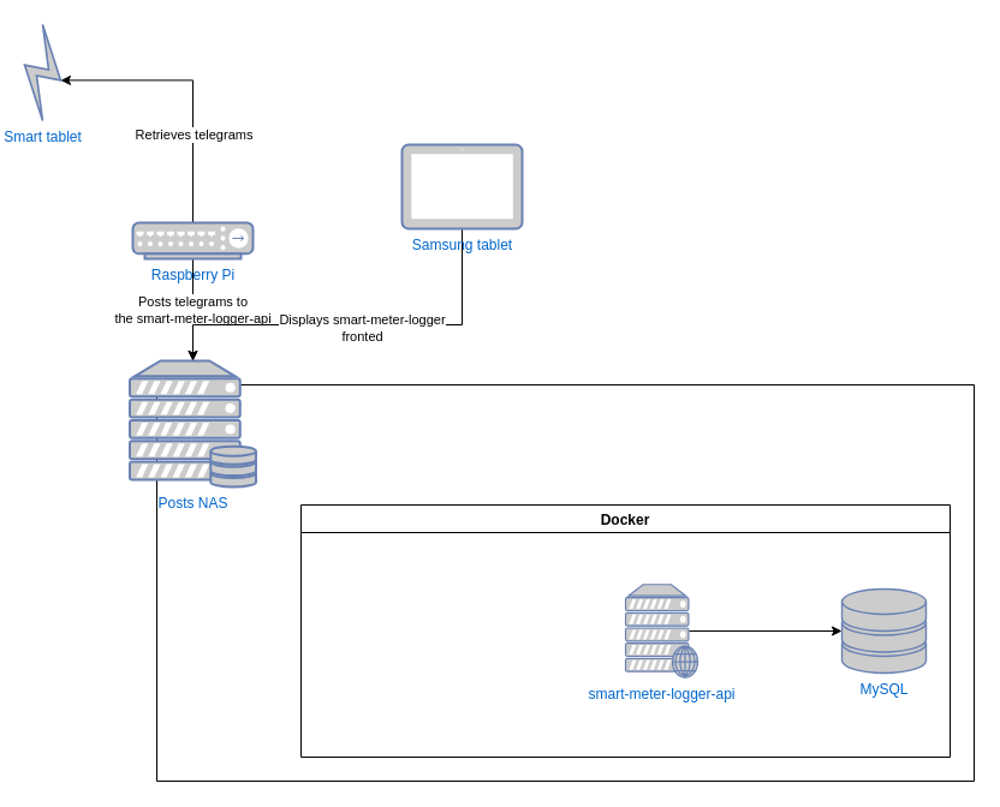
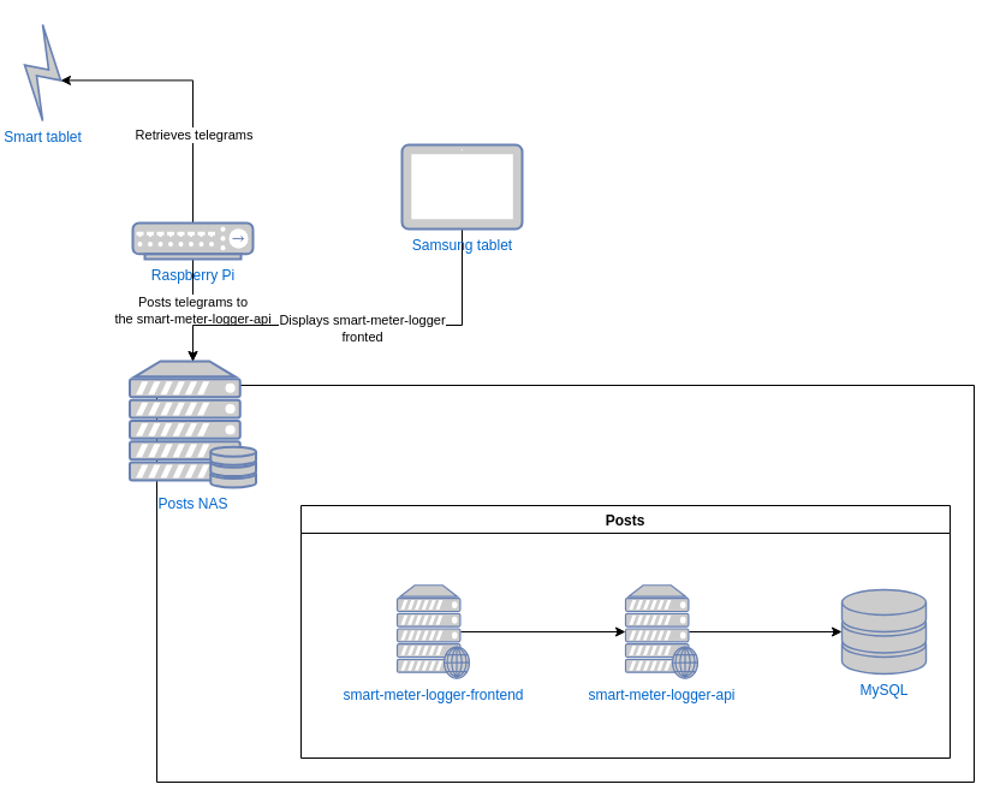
  <mxCell id="0" />
  <mxCell id="1" parent="0" />
  <mxCell id="2" value="Smart tablet" style="fontColor=#0066CC;verticalAlign=top;verticalLabelPosition=bottom;labelPosition=center;align=center;html=1;outlineConnect=0;fillColor=#CCCCCC;strokeColor=#6881B3;gradientColor=none;gradientDirection=north;strokeWidth=2;shape=mxgraph.networks.comm_link;" parent="1" vertex="1"><mxGeometry x="20" y="20" width="30" height="80" as="geometry" /></mxCell>
  <mxCell id="3" value="Posts telegrams to&lt;br&gt;the smart-meter-logger-api" style="edgeStyle=orthogonalEdgeStyle;rounded=0;orthogonalLoop=1;jettySize=auto;html=1;exitX=0.5;exitY=1;exitDx=0;exitDy=0;exitPerimeter=0;" parent="1" source="6" target="14" edge="1"><mxGeometry relative="1" as="geometry" /></mxCell>
  <mxCell id="4" style="edgeStyle=orthogonalEdgeStyle;rounded=0;orthogonalLoop=1;jettySize=auto;html=1;exitX=0.5;exitY=0;exitDx=0;exitDy=0;exitPerimeter=0;entryX=1;entryY=0.58;entryDx=0;entryDy=0;entryPerimeter=0;" parent="1" source="6" target="2" edge="1"><mxGeometry relative="1" as="geometry" /></mxCell>
  <mxCell id="5" value="Retrieves telegrams" style="edgeLabel;html=1;align=center;verticalAlign=middle;resizable=0;points=[];" parent="4" vertex="1" connectable="0"><mxGeometry x="-0.25" y="3" relative="1" as="geometry"><mxPoint x="3" y="12" as="offset" /></mxGeometry></mxCell>
  <mxCell id="6" value="Raspberry Pi" style="fontColor=#0066CC;verticalAlign=top;verticalLabelPosition=bottom;labelPosition=center;align=center;html=1;outlineConnect=0;fillColor=#CCCCCC;strokeColor=#6881B3;gradientColor=none;gradientDirection=north;strokeWidth=2;shape=mxgraph.networks.hub;" parent="1" vertex="1"><mxGeometry x="110" y="185" width="100" height="30" as="geometry" /></mxCell>
  <mxCell id="7" value="" style="swimlane;startSize=0;" parent="1" vertex="1"><mxGeometry x="130" y="320" width="680" height="330" as="geometry" /></mxCell>
- <mxCell id="8" value="Docker" style="swimlane;" parent="7" vertex="1"><mxGeometry x="120" y="100" width="540" height="210" as="geometry" /></mxCell>
+ <mxCell id="8" value="Posts" style="swimlane;" parent="7" vertex="1"><mxGeometry x="120" y="100" width="540" height="210" as="geometry" /></mxCell>
  <mxCell id="9" value="MySQL" style="fontColor=#0066CC;verticalAlign=top;verticalLabelPosition=bottom;labelPosition=center;align=center;html=1;outlineConnect=0;fillColor=#CCCCCC;strokeColor=#6881B3;gradientColor=none;gradientDirection=north;strokeWidth=2;shape=mxgraph.networks.storage;" parent="8" vertex="1"><mxGeometry x="450" y="70" width="70" height="70" as="geometry" /></mxCell>
  <mxCell id="10" style="edgeStyle=orthogonalEdgeStyle;rounded=0;orthogonalLoop=1;jettySize=auto;html=1;exitX=0.88;exitY=0.5;exitDx=0;exitDy=0;exitPerimeter=0;" parent="8" source="11" target="9" edge="1"><mxGeometry relative="1" as="geometry" /></mxCell>
  <mxCell id="11" value="smart-meter-logger-api" style="fontColor=#0066CC;verticalAlign=top;verticalLabelPosition=bottom;labelPosition=center;align=center;html=1;outlineConnect=0;fillColor=#CCCCCC;strokeColor=#6881B3;gradientColor=none;gradientDirection=north;strokeWidth=2;shape=mxgraph.networks.web_server;" parent="8" vertex="1"><mxGeometry x="270" y="66.25" width="60" height="77.5" as="geometry" /></mxCell>
+ <mxCell id="12" style="edgeStyle=orthogonalEdgeStyle;rounded=0;orthogonalLoop=1;jettySize=auto;html=1;exitX=0.88;exitY=0.5;exitDx=0;exitDy=0;exitPerimeter=0;entryX=0;entryY=0.5;entryDx=0;entryDy=0;entryPerimeter=0;" parent="8" source="13" target="11" edge="1"><mxGeometry relative="1" as="geometry" /></mxCell>
+ <mxCell id="13" value="smart-meter-logger-frontend" style="fontColor=#0066CC;verticalAlign=top;verticalLabelPosition=bottom;labelPosition=center;align=center;html=1;outlineConnect=0;fillColor=#CCCCCC;strokeColor=#6881B3;gradientColor=none;gradientDirection=north;strokeWidth=2;shape=mxgraph.networks.web_server;" parent="8" vertex="1"><mxGeometry x="80" y="66.25" width="60" height="77.5" as="geometry" /></mxCell>
  <mxCell id="14" value="Posts NAS" style="fontColor=#0066CC;verticalAlign=top;verticalLabelPosition=bottom;labelPosition=center;align=center;html=1;outlineConnect=0;fillColor=#CCCCCC;strokeColor=#6881B3;gradientColor=none;gradientDirection=north;strokeWidth=2;shape=mxgraph.networks.server_storage;" parent="1" vertex="1"><mxGeometry x="107.5" y="300" width="105" height="105" as="geometry" /></mxCell>
  <mxCell id="15" style="edgeStyle=orthogonalEdgeStyle;rounded=0;orthogonalLoop=1;jettySize=auto;html=1;exitX=0.5;exitY=1;exitDx=0;exitDy=0;exitPerimeter=0;entryX=0.5;entryY=0;entryDx=0;entryDy=0;entryPerimeter=0;" parent="1" source="17" target="14" edge="1"><mxGeometry relative="1" as="geometry"><Array as="points"><mxPoint x="384" y="270" /><mxPoint x="160" y="270" /></Array></mxGeometry></mxCell>
  <mxCell id="16" value="Displays smart-meter-logger &lt;br&gt;fronted" style="edgeLabel;html=1;align=center;verticalAlign=middle;resizable=0;points=[];" parent="15" vertex="1" connectable="0"><mxGeometry x="-0.054" y="2" relative="1" as="geometry"><mxPoint x="-6" as="offset" /></mxGeometry></mxCell>
  <mxCell id="17" value="Samsung tablet" style="fontColor=#0066CC;verticalAlign=top;verticalLabelPosition=bottom;labelPosition=center;align=center;html=1;outlineConnect=0;fillColor=#CCCCCC;strokeColor=#6881B3;gradientColor=none;gradientDirection=north;strokeWidth=2;shape=mxgraph.networks.tablet;" parent="1" vertex="1"><mxGeometry x="334" y="120" width="100" height="70" as="geometry" /></mxCell>
